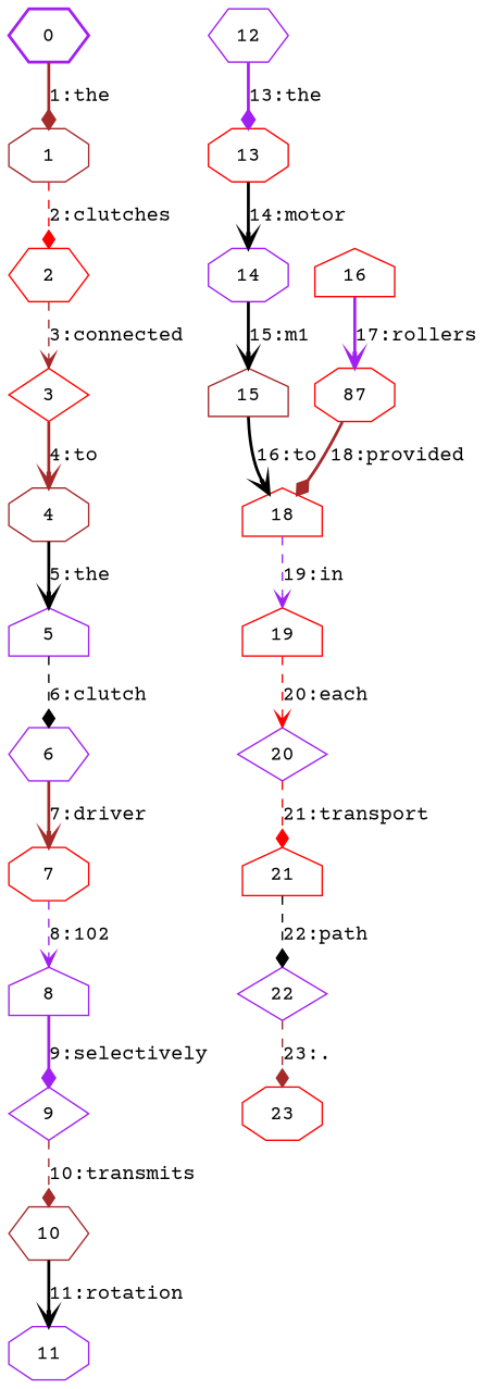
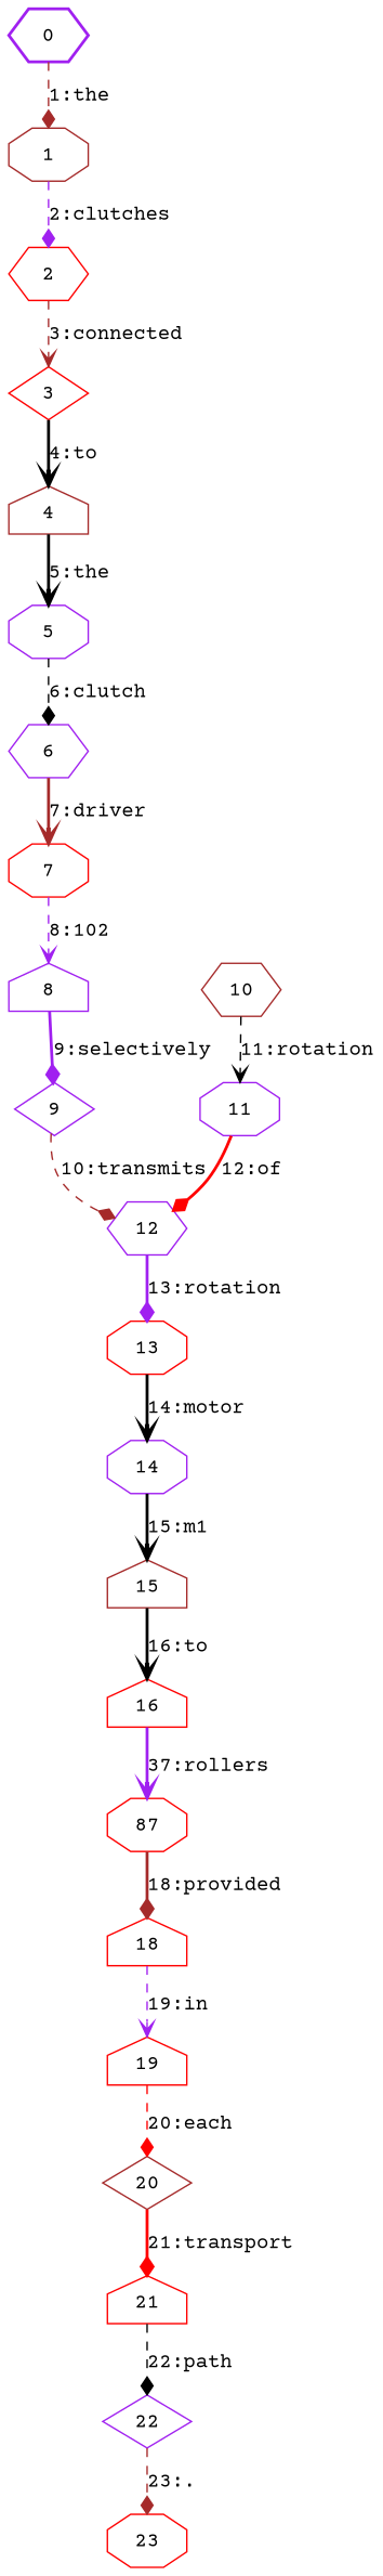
  digraph {
    fontname="Courier Prime"
    nodesep=0.25
    rankdir=TB
    ranksep=0.4
    node [color=purple fontname="Courier Prime" fontsize=14 shape=house style=solid]
    edge [arrowhead=vee color=brown fontname="Courier Prime" fontsize=14 style=bold]
    n1 [label=0 shape=hexagon style=bold]
    n2 [color=brown label=1 shape=octagon]
    n3 [color=red label=2 shape=hexagon]
    n4 [color=red label=3 shape=diamond]
-   n5 [color=brown label=4 shape=octagon]
-   n6 [label=5]
+   n5 [color=brown label=4]
+   n6 [label=5 shape=octagon]
    n7 [label=6 shape=hexagon]
    n8 [color=red label=7 shape=octagon]
    n9 [label=8]
    n10 [label=9 shape=diamond]
    n11 [color=brown label=10 shape=hexagon]
    n12 [label=11 shape=octagon]
    n13 [label=12 shape=hexagon]
    n14 [color=red label=13 shape=octagon]
    n15 [label=14 shape=octagon]
    n16 [color=brown label=15]
    n17 [color=red label=16]
    n18 [color=red label=87 shape=octagon]
    n19 [color=red label=18]
    n20 [color=red label=19]
-   n21 [label=20 shape=diamond]
+   n21 [color=brown label=20 shape=diamond]
    n22 [color=red label=21]
    n23 [label=22 shape=diamond]
    n24 [color=red label=23 shape=octagon]
-   n1 -> n2 [arrowhead=diamond label="1:the"]
-   n2 -> n3 [arrowhead=diamond color=red label="2:clutches" style=dashed]
+   n1 -> n2 [arrowhead=diamond label="1:the" style=dashed]
+   n2 -> n3 [arrowhead=diamond color=purple label="2:clutches" style=dashed]
    n3 -> n4 [label="3:connected" style=dashed]
-   n4 -> n5 [label="4:to"]
+   n4 -> n5 [color=black label="4:to"]
    n5 -> n6 [color=black label="5:the"]
    n6 -> n7 [arrowhead=diamond color=black label="6:clutch" style=dashed]
    n7 -> n8 [label="7:driver"]
    n8 -> n9 [color=purple label="8:102" style=dashed]
    n9 -> n10 [arrowhead=diamond color=purple label="9:selectively"]
-   n10 -> n11 [arrowhead=diamond label="10:transmits" style=dashed]
-   n11 -> n12 [color=black label="11:rotation"]
-   n13 -> n14 [arrowhead=diamond color=purple label="13:the"]
+   n10 -> n13 [arrowhead=diamond label="10:transmits" style=dashed]
+   n11 -> n12 [color=black label="11:rotation" style=dashed]
+   n12 -> n13 [arrowhead=diamond color=red label="12:of"]
+   n13 -> n14 [arrowhead=diamond color=purple label="13:rotation"]
    n14 -> n15 [color=black label="14:motor"]
    n15 -> n16 [color=black label="15:m1"]
-   n16 -> n19 [color=black label="16:to"]
-   n17 -> n18 [color=purple label="17:rollers"]
+   n16 -> n17 [color=black label="16:to"]
+   n17 -> n18 [color=purple label="37:rollers"]
    n18 -> n19 [arrowhead=diamond label="18:provided"]
    n19 -> n20 [color=purple label="19:in" style=dashed]
-   n20 -> n21 [color=red label="20:each" style=dashed]
-   n21 -> n22 [arrowhead=diamond color=red label="21:transport" style=dashed]
+   n20 -> n21 [arrowhead=diamond color=red label="20:each" style=dashed]
+   n21 -> n22 [arrowhead=diamond color=red label="21:transport"]
    n22 -> n23 [arrowhead=diamond color=black label="22:path" style=dashed]
    n23 -> n24 [arrowhead=diamond label="23:." style=dashed]
  }
